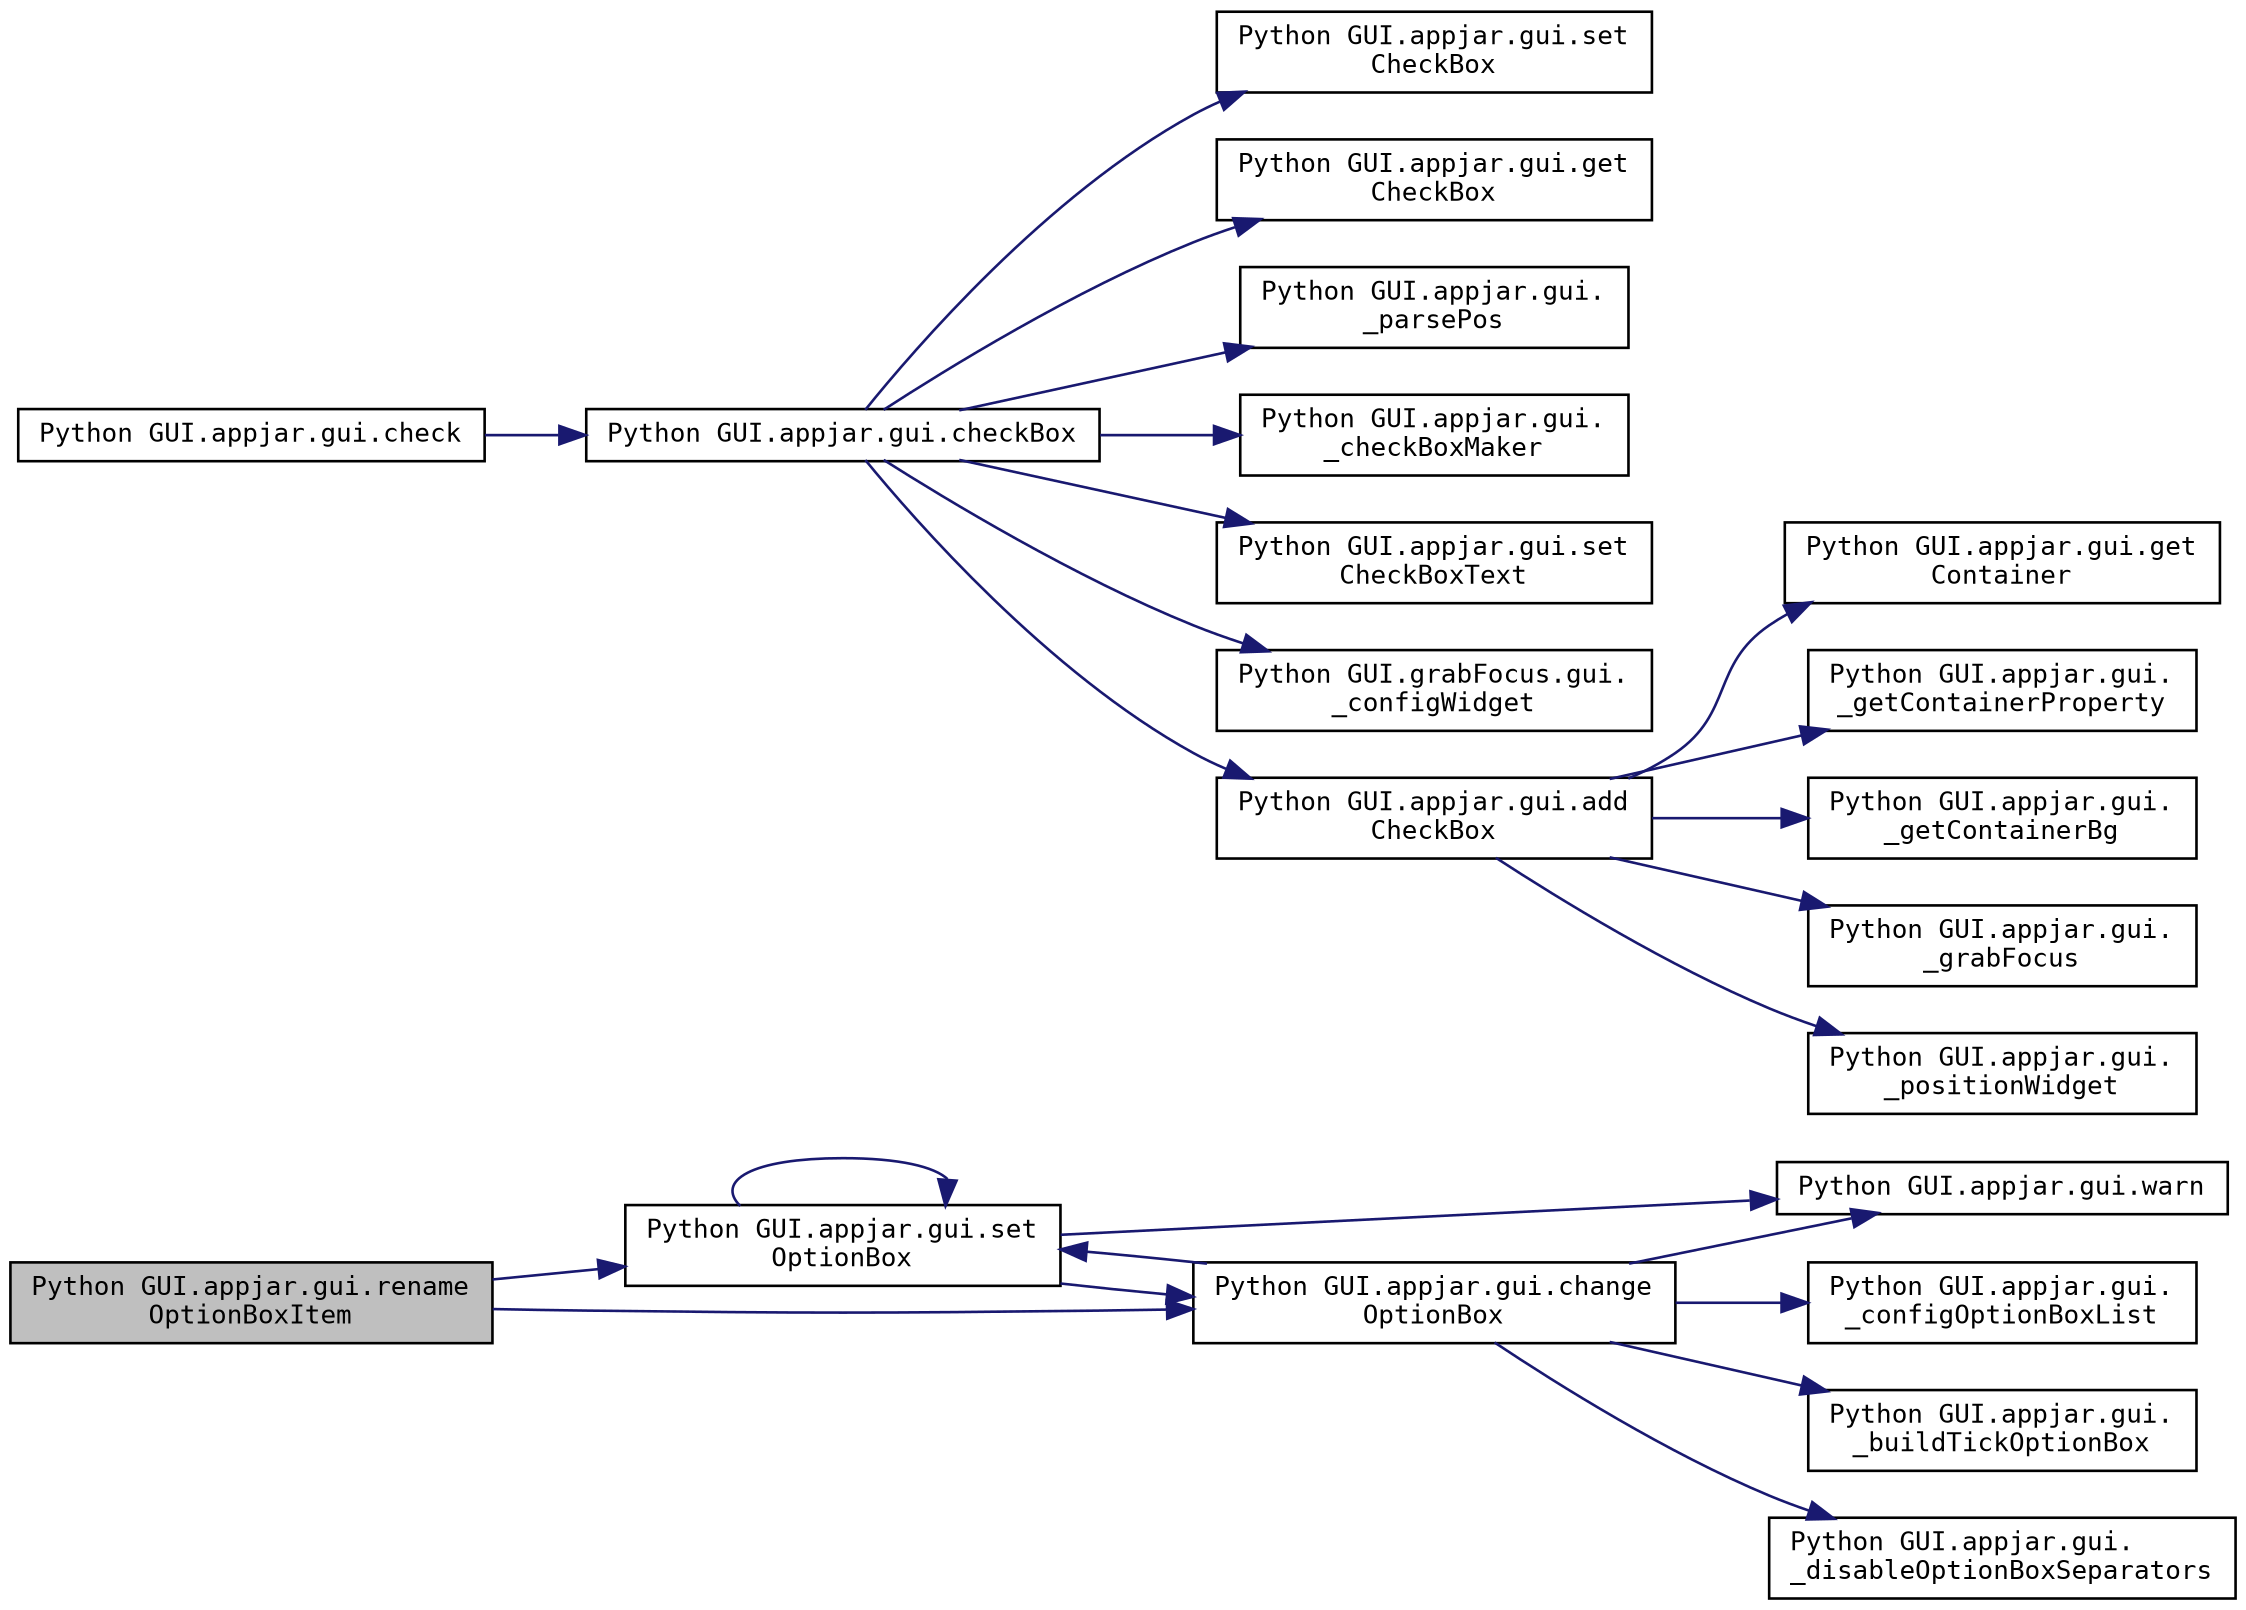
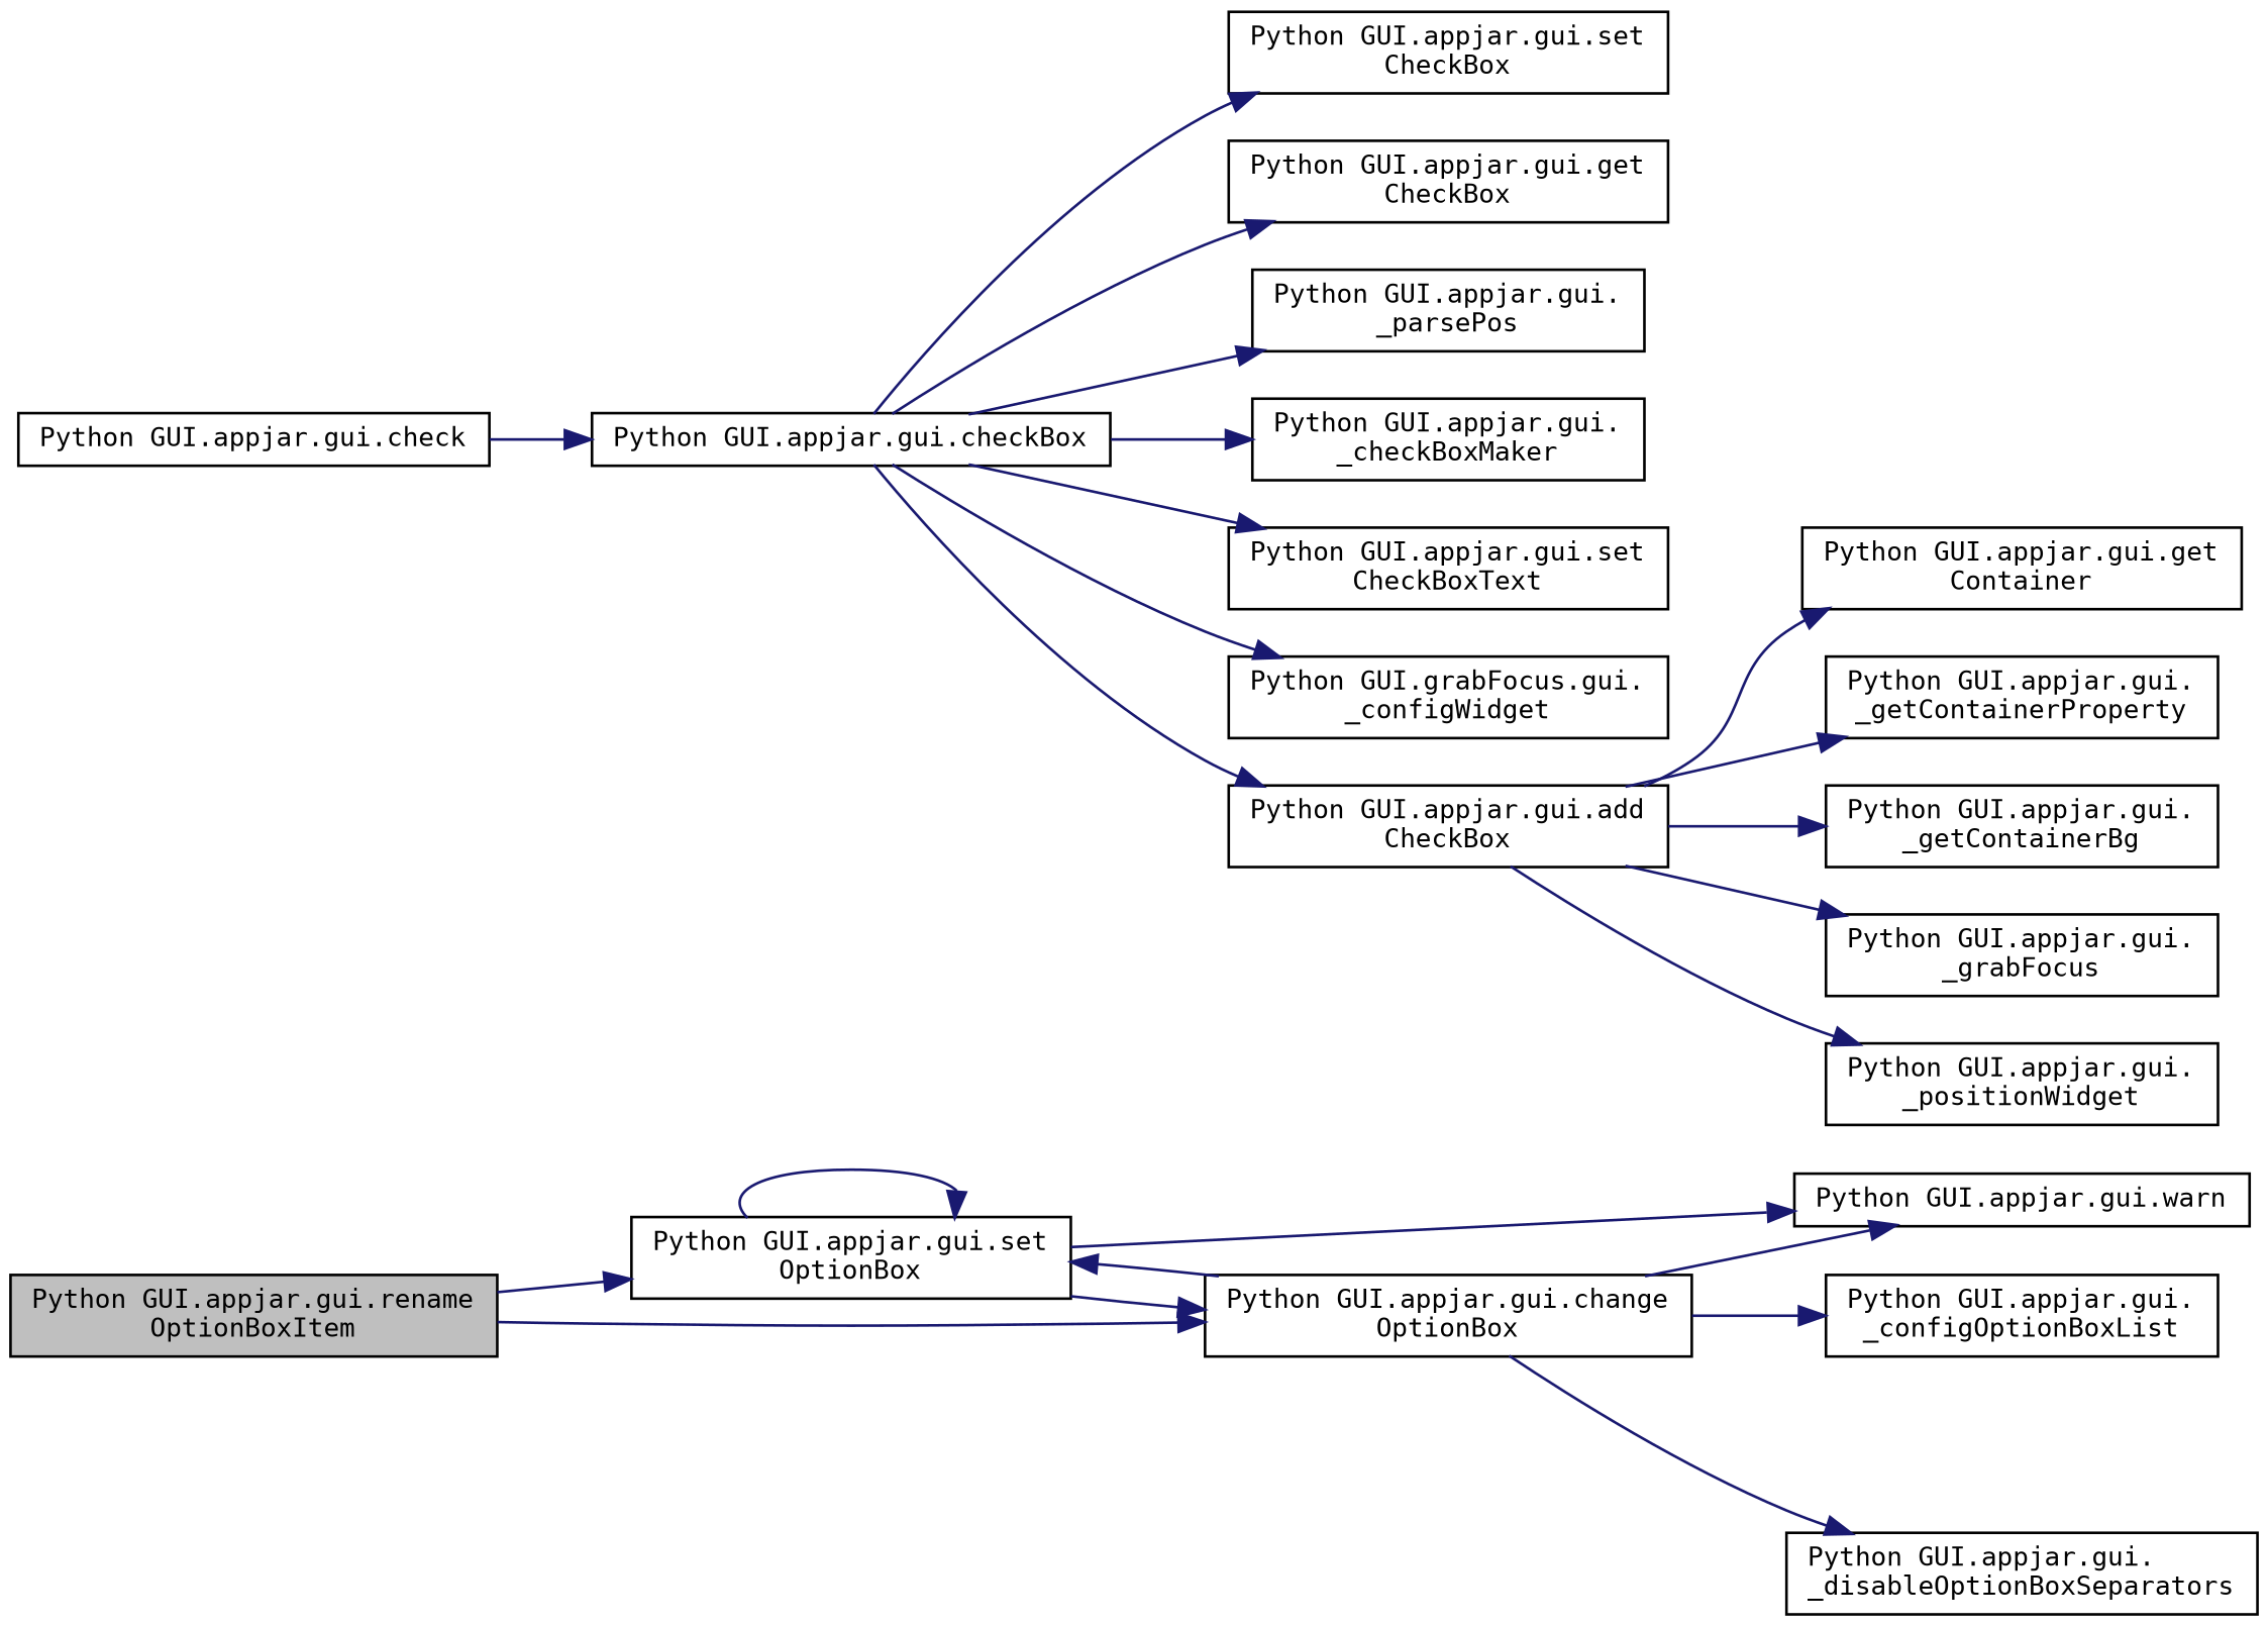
  digraph {
    fontname="DejaVu Sans Mono"
    rankdir=LR
    node [color=black fillcolor=white fontname="DejaVu Sans Mono" fontsize=10 shape=record style=filled]
    edge [color=midnightblue fontname="DejaVu Sans Mono" fontsize=10 labelfontname=Helvetica labelfontsize=10 style=solid]
    n1 [fillcolor=grey75 fontcolor=black height=0.2 label="Python GUI.appjar.gui.rename\lOptionBoxItem" width=0.4]
    n2 [height=0.2 label="Python GUI.appjar.gui.set\lOptionBox" width=0.4]
    n3 [height=0.2 label="Python GUI.appjar.gui.change\lOptionBox" width=0.4]
    n4 [height=0.2 label="Python GUI.appjar.gui.check" width=0.4]
    n5 [height=0.2 label="Python GUI.appjar.gui.checkBox" width=0.4]
    n6 [height=0.2 label="Python GUI.appjar.gui.warn" width=0.4]
    n7 [height=0.2 label="Python GUI.appjar.gui.set\lCheckBox" width=0.4]
    n8 [height=0.2 label="Python GUI.appjar.gui.get\lCheckBox" width=0.4]
    n9 [height=0.2 label="Python GUI.appjar.gui.\l_parsePos" width=0.4]
    n10 [height=0.2 label="Python GUI.appjar.gui.\l_checkBoxMaker" width=0.4]
    n11 [height=0.2 label="Python GUI.appjar.gui.set\lCheckBoxText" width=0.4]
    n12 [height=0.2 label="Python GUI.grabFocus.gui.\l_configWidget" width=0.4]
    n13 [height=0.2 label="Python GUI.appjar.gui.add\lCheckBox" width=0.4]
    n14 [height=0.2 label="Python GUI.appjar.gui.get\lContainer" width=0.4]
    n15 [height=0.2 label="Python GUI.appjar.gui.\l_getContainerProperty" width=0.4]
    n16 [height=0.2 label="Python GUI.appjar.gui.\l_getContainerBg" width=0.4]
    n17 [height=0.2 label="Python GUI.appjar.gui.\l_grabFocus" width=0.4]
    n18 [height=0.2 label="Python GUI.appjar.gui.\l_positionWidget" width=0.4]
    n19 [height=0.2 label="Python GUI.appjar.gui.\l_configOptionBoxList" width=0.4]
-   n20 [height=0.2 label="Python GUI.appjar.gui.\l_buildTickOptionBox" width=0.4]
    n21 [height=0.2 label="Python GUI.appjar.gui.\l_disableOptionBoxSeparators" width=0.4]
    n1 -> n2
    n1 -> n3
    n2 -> n2
    n2 -> n3
    n2 -> n6
    n3 -> n2
    n3 -> n6
    n3 -> n19
-   n3 -> n20
    n3 -> n21
    n4 -> n5
    n5 -> n7
    n5 -> n8
    n5 -> n9
    n5 -> n10
    n5 -> n11
    n5 -> n12
    n5 -> n13
    n13 -> n14
    n13 -> n15
    n13 -> n16
    n13 -> n17
    n13 -> n18
  }
